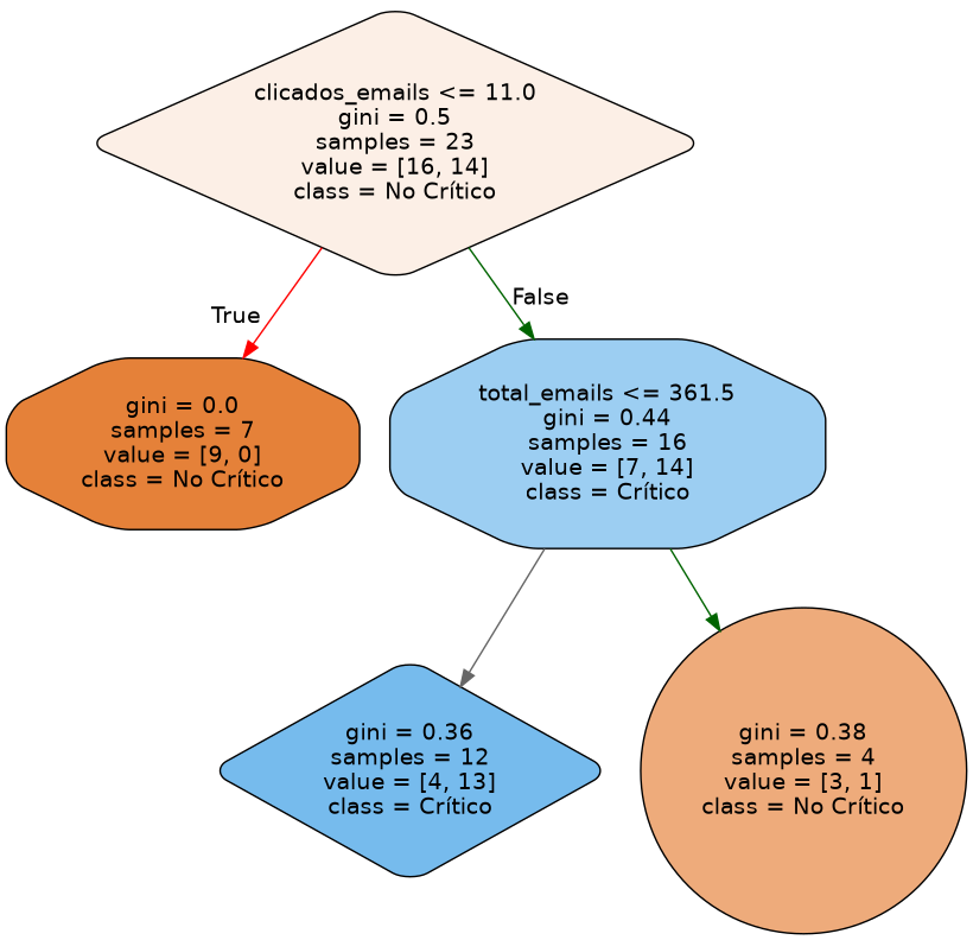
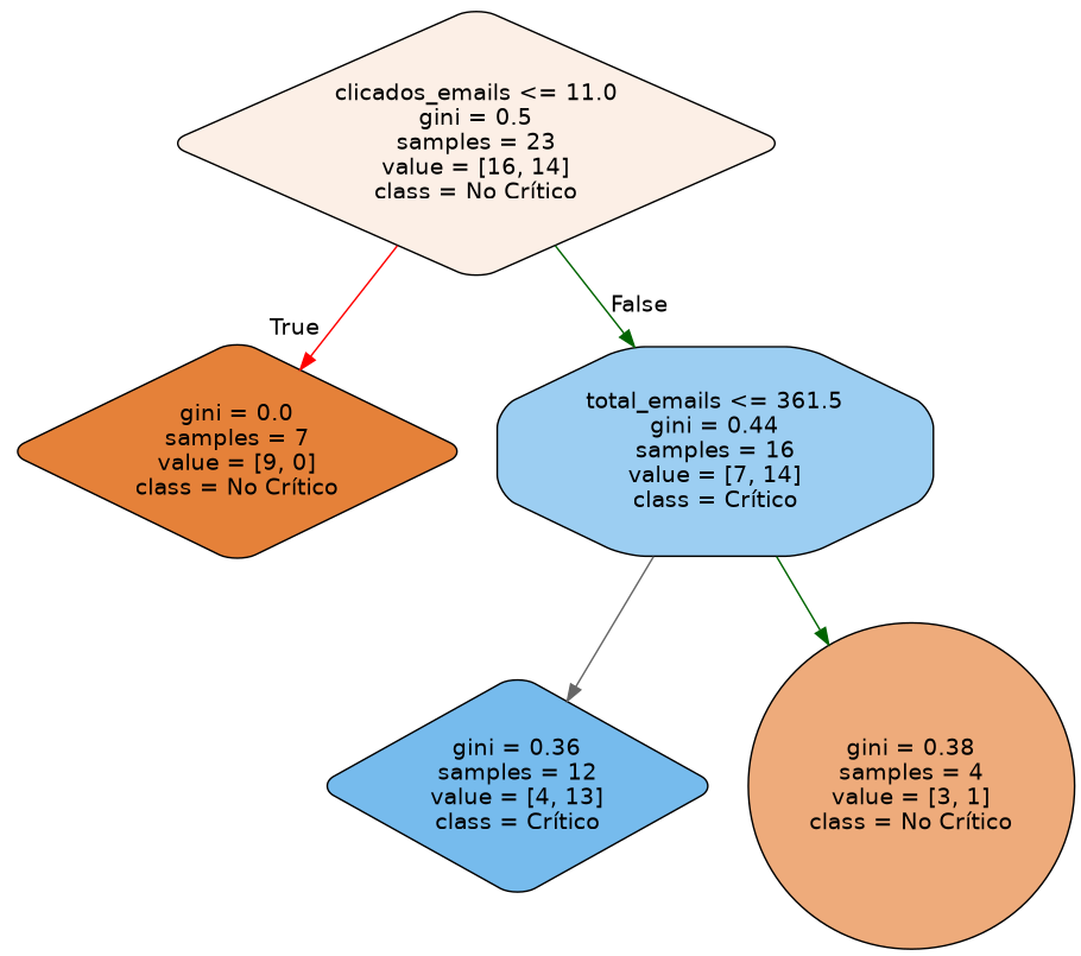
  digraph {
    node [color=black fontname=helvetica shape=diamond style="filled, rounded"]
    edge [fontname=helvetica color=darkgreen]
    n1 [fillcolor="#fcefe6" label="clicados_emails <= 11.0\ngini = 0.5\nsamples = 23\nvalue = [16, 14]\nclass = No Crítico"]
-   n2 [fillcolor="#e58139" label="gini = 0.0\nsamples = 7\nvalue = [9, 0]\nclass = No Crítico" shape=octagon]
+   n2 [fillcolor="#e58139" label="gini = 0.0\nsamples = 7\nvalue = [9, 0]\nclass = No Crítico"]
    n3 [fillcolor="#9ccef2" label="total_emails <= 361.5\ngini = 0.44\nsamples = 16\nvalue = [7, 14]\nclass = Crítico" shape=octagon]
    n4 [fillcolor="#76bbed" label="gini = 0.36\nsamples = 12\nvalue = [4, 13]\nclass = Crítico"]
    n5 [fillcolor="#eeab7b" label="gini = 0.38\nsamples = 4\nvalue = [3, 1]\nclass = No Crítico" shape=circle]
    n1 -> n2 [headlabel=True labelangle=45 labeldistance=2.5 color=red]
    n1 -> n3 [headlabel=False labelangle=-45 labeldistance=2.5]
    n3 -> n4 [color=gray40]
    n3 -> n5
  }
